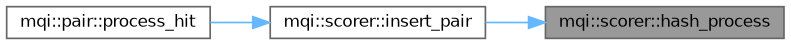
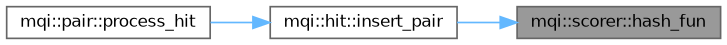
  digraph {
    rankdir=RL
    node [color=grey40 fillcolor=white fontname=Helvetica fontsize=10 shape=box style=filled]
    edge [color=steelblue1 dir=back fontname=Helvetica fontsize=10 labelfontname=Helvetica labelfontsize=10 style=solid]
-   n1 [color=gray40 fillcolor=grey60 fontcolor=black height=0.2 label="mqi::scorer::hash_process" width=0.4]
-   n2 [height=0.2 label="mqi::scorer::insert_pair" width=0.4]
+   n1 [color=gray40 fillcolor=grey60 fontcolor=black height=0.2 label="mqi::scorer::hash_fun" width=0.4]
+   n2 [height=0.2 label="mqi::hit::insert_pair" width=0.4]
    n3 [height=0.2 label="mqi::pair::process_hit" width=0.4]
    n1 -> n2
    n2 -> n3
  }
